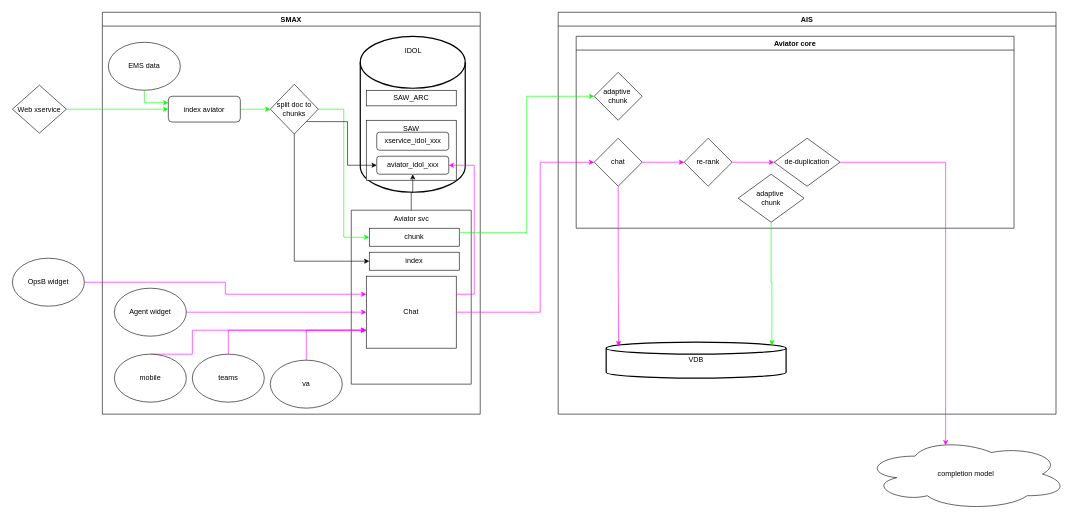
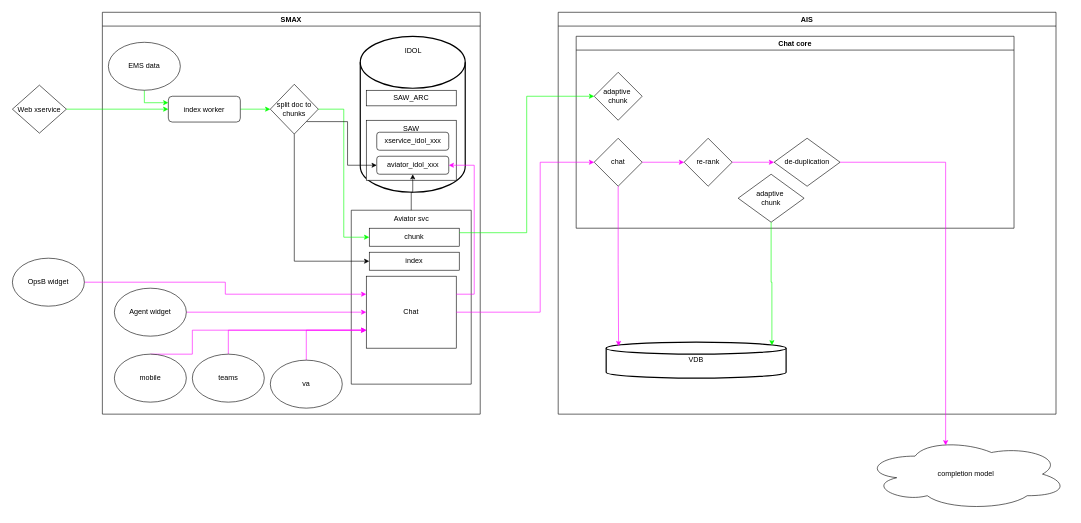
  <mxCell id="0" />
  <mxCell id="1" parent="0" />
  <mxCell id="2" value="SMAX" style="swimlane;whiteSpace=wrap;html=1;" parent="1" vertex="1"><mxGeometry x="170" width="630" height="670" as="geometry" y="20"><mxRectangle x="290" width="70" height="30" as="alternateBounds" /></mxGeometry></mxCell>
  <mxCell id="3" style="edgeStyle=orthogonalEdgeStyle;rounded=0;orthogonalLoop=1;jettySize=auto;html=1;exitX=1;exitY=0.5;exitDx=0;exitDy=0;entryX=0;entryY=0.5;entryDx=0;entryDy=0;fillColor=#d5e8d4;strokeColor=#00ff00;" edge="1" parent="2" source="4" target="31"><mxGeometry relative="1" as="geometry" /></mxCell>
- <mxCell id="4" value="index aviator" style="rounded=1;whiteSpace=wrap;html=1;" parent="2" vertex="1"><mxGeometry x="110" y="140" width="120" height="43" as="geometry" /></mxCell>
+ <mxCell id="4" value="index worker" style="rounded=1;whiteSpace=wrap;html=1;" parent="2" vertex="1"><mxGeometry x="110" y="140" width="120" height="43" as="geometry" /></mxCell>
  <mxCell id="5" style="edgeStyle=orthogonalEdgeStyle;rounded=0;orthogonalLoop=1;jettySize=auto;html=1;exitX=1;exitY=0.5;exitDx=0;exitDy=0;entryX=0;entryY=0.5;entryDx=0;entryDy=0;strokeColor=#FF00FF;" parent="2" source="6" target="12" edge="1"><mxGeometry relative="1" as="geometry" /></mxCell>
  <mxCell id="6" value="Agent widget" style="ellipse;whiteSpace=wrap;html=1;" parent="2" vertex="1"><mxGeometry x="20" y="460" width="120" height="80" as="geometry" /></mxCell>
  <mxCell id="7" style="edgeStyle=orthogonalEdgeStyle;rounded=0;orthogonalLoop=1;jettySize=auto;html=1;exitX=0.5;exitY=1;exitDx=0;exitDy=0;entryX=0;entryY=0.25;entryDx=0;entryDy=0;fillColor=#CC0066;strokeColor=#00FF00;" parent="2" source="8" target="4" edge="1"><mxGeometry relative="1" as="geometry" /></mxCell>
  <mxCell id="8" value="EMS data" style="ellipse;whiteSpace=wrap;html=1;" parent="2" vertex="1"><mxGeometry x="10" y="50" width="120" height="80" as="geometry" /></mxCell>
  <mxCell id="9" value="" style="swimlane;startSize=0;" parent="2" vertex="1"><mxGeometry x="415" y="330" width="200" height="290" as="geometry"><mxRectangle x="680" y="190" width="50" height="40" as="alternateBounds" /></mxGeometry></mxCell>
  <mxCell id="10" value="Aviator svc" style="text;html=1;align=center;verticalAlign=middle;resizable=0;points=[];autosize=1;strokeColor=none;fillColor=none;" parent="9" vertex="1"><mxGeometry x="60" width="80" height="30" as="geometry" /></mxCell>
  <mxCell id="11" value="chunk" style="whiteSpace=wrap;html=1;" parent="9" vertex="1"><mxGeometry x="30" y="30" width="150" height="30" as="geometry" /></mxCell>
  <mxCell id="12" value="Chat" style="rounded=0;whiteSpace=wrap;html=1;" parent="9" vertex="1"><mxGeometry x="25" y="110" width="150" height="120" as="geometry" /></mxCell>
  <mxCell id="13" value="index" style="whiteSpace=wrap;html=1;" vertex="1" parent="9"><mxGeometry x="30" y="70" width="150" height="30" as="geometry" /></mxCell>
  <mxCell id="14" value="" style="strokeWidth=2;html=1;shape=mxgraph.flowchart.database;whiteSpace=wrap;" parent="2" vertex="1"><mxGeometry x="430" y="40" width="175" height="260" as="geometry" /></mxCell>
  <mxCell id="15" value="IDOL" style="text;html=1;align=center;verticalAlign=middle;resizable=0;points=[];autosize=1;strokeColor=none;fillColor=none;" parent="2" vertex="1"><mxGeometry x="492.5" y="50" width="50" height="30" as="geometry" /></mxCell>
  <mxCell id="16" value="SAW_ARC" style="whiteSpace=wrap;html=1;" parent="2" vertex="1"><mxGeometry x="440" y="130" width="150" height="26" as="geometry" /></mxCell>
  <mxCell id="17" value="SAW" style="whiteSpace=wrap;html=1;verticalAlign=top;" parent="2" vertex="1"><mxGeometry x="440" y="180" width="150" height="100" as="geometry" /></mxCell>
  <mxCell id="18" value="aviator_idol_xxx" style="rounded=1;whiteSpace=wrap;html=1;" parent="2" vertex="1"><mxGeometry x="457.5" y="240" width="120" height="30" as="geometry" /></mxCell>
  <mxCell id="19" value="xservice_idol_xxx" style="rounded=1;whiteSpace=wrap;html=1;" parent="2" vertex="1"><mxGeometry x="457.5" y="200" width="120" height="30" as="geometry" /></mxCell>
  <mxCell id="20" style="edgeStyle=orthogonalEdgeStyle;rounded=0;orthogonalLoop=1;jettySize=auto;html=1;exitX=1;exitY=0.5;exitDx=0;exitDy=0;fillColor=#CC0066;strokeColor=#00FF00;entryX=0;entryY=0.5;entryDx=0;entryDy=0;" parent="2" source="31" target="11" edge="1"><mxGeometry relative="1" as="geometry"><mxPoint x="360" y="450" as="targetPoint" /></mxGeometry></mxCell>
  <mxCell id="21" style="edgeStyle=orthogonalEdgeStyle;rounded=0;orthogonalLoop=1;jettySize=auto;html=1;exitX=0.5;exitY=0;exitDx=0;exitDy=0;entryX=0;entryY=0.75;entryDx=0;entryDy=0;strokeColor=#FF00FF;" parent="2" source="22" target="12" edge="1"><mxGeometry relative="1" as="geometry"><Array as="points"><mxPoint x="150" y="570" /><mxPoint x="150" y="530" /></Array></mxGeometry></mxCell>
  <mxCell id="22" value="mobile" style="ellipse;whiteSpace=wrap;html=1;" parent="2" vertex="1"><mxGeometry x="20" y="570" width="120" height="80" as="geometry" /></mxCell>
  <mxCell id="23" style="edgeStyle=orthogonalEdgeStyle;rounded=0;orthogonalLoop=1;jettySize=auto;html=1;exitX=0.5;exitY=0;exitDx=0;exitDy=0;entryX=0;entryY=0.75;entryDx=0;entryDy=0;strokeColor=#FF00FF;" parent="2" source="24" target="12" edge="1"><mxGeometry relative="1" as="geometry" /></mxCell>
  <mxCell id="24" value="teams" style="ellipse;whiteSpace=wrap;html=1;" parent="2" vertex="1"><mxGeometry x="150" y="570" width="120" height="80" as="geometry" /></mxCell>
  <mxCell id="25" style="edgeStyle=orthogonalEdgeStyle;rounded=0;orthogonalLoop=1;jettySize=auto;html=1;exitX=0.5;exitY=0;exitDx=0;exitDy=0;entryX=0;entryY=0.75;entryDx=0;entryDy=0;strokeColor=#FF00FF;" parent="2" source="26" target="12" edge="1"><mxGeometry relative="1" as="geometry" /></mxCell>
  <mxCell id="26" value="va" style="ellipse;whiteSpace=wrap;html=1;" parent="2" vertex="1"><mxGeometry x="280" y="580" width="120" height="80" as="geometry" /></mxCell>
  <mxCell id="27" style="edgeStyle=orthogonalEdgeStyle;rounded=0;orthogonalLoop=1;jettySize=auto;html=1;exitX=1;exitY=0.25;exitDx=0;exitDy=0;entryX=1;entryY=0.5;entryDx=0;entryDy=0;strokeColor=#FF00FF;" parent="2" source="12" target="18" edge="1"><mxGeometry relative="1" as="geometry"><Array as="points"><mxPoint x="620" y="470" /><mxPoint x="620" y="255" /></Array></mxGeometry></mxCell>
  <mxCell id="28" value="" style="edgeStyle=orthogonalEdgeStyle;rounded=0;orthogonalLoop=1;jettySize=auto;html=1;" edge="1" parent="2" source="10" target="18"><mxGeometry relative="1" as="geometry" /></mxCell>
  <mxCell id="29" style="edgeStyle=orthogonalEdgeStyle;rounded=0;orthogonalLoop=1;jettySize=auto;html=1;exitX=0.5;exitY=1;exitDx=0;exitDy=0;entryX=0;entryY=0.5;entryDx=0;entryDy=0;" edge="1" parent="2" source="31" target="13"><mxGeometry relative="1" as="geometry" /></mxCell>
  <mxCell id="30" style="edgeStyle=orthogonalEdgeStyle;rounded=0;orthogonalLoop=1;jettySize=auto;html=1;exitX=1;exitY=1;exitDx=0;exitDy=0;entryX=0;entryY=0.5;entryDx=0;entryDy=0;" edge="1" parent="2" source="31" target="18"><mxGeometry relative="1" as="geometry" /></mxCell>
  <mxCell id="31" value="split doc to chunks" style="rhombus;whiteSpace=wrap;html=1;" parent="2" vertex="1"><mxGeometry x="280" y="120" width="80" height="83" as="geometry" /></mxCell>
  <mxCell id="32" value="AIS" style="swimlane;whiteSpace=wrap;html=1;" parent="1" vertex="1"><mxGeometry x="930" width="830" height="670" as="geometry" y="20" /></mxCell>
- <mxCell id="33" value="Aviator core" style="swimlane;whiteSpace=wrap;html=1;" parent="32" vertex="1"><mxGeometry x="30" y="40" width="730" height="320" as="geometry" /></mxCell>
+ <mxCell id="33" value="Chat core" style="swimlane;whiteSpace=wrap;html=1;" parent="32" vertex="1"><mxGeometry x="30" y="40" width="730" height="320" as="geometry" /></mxCell>
  <mxCell id="34" value="adaptive&amp;nbsp;&lt;div&gt;chunk&lt;/div&gt;" style="rhombus;whiteSpace=wrap;html=1;" parent="33" vertex="1"><mxGeometry x="30" y="60" width="80" height="80" as="geometry" /></mxCell>
  <mxCell id="35" value="adaptive&amp;nbsp;&lt;div&gt;chunk&lt;/div&gt;" style="rhombus;whiteSpace=wrap;html=1;" parent="33" vertex="1"><mxGeometry x="270" y="230" width="110" height="80" as="geometry" /></mxCell>
  <mxCell id="36" style="edgeStyle=orthogonalEdgeStyle;rounded=0;orthogonalLoop=1;jettySize=auto;html=1;exitX=1;exitY=0.5;exitDx=0;exitDy=0;entryX=0;entryY=0.5;entryDx=0;entryDy=0;strokeColor=#FF00FF;" parent="33" source="37" target="39" edge="1"><mxGeometry relative="1" as="geometry" /></mxCell>
  <mxCell id="37" value="chat" style="rhombus;whiteSpace=wrap;html=1;" parent="33" vertex="1"><mxGeometry x="30" y="170" width="80" height="80" as="geometry" /></mxCell>
  <mxCell id="38" style="edgeStyle=orthogonalEdgeStyle;rounded=0;orthogonalLoop=1;jettySize=auto;html=1;exitX=1;exitY=0.5;exitDx=0;exitDy=0;entryX=0;entryY=0.5;entryDx=0;entryDy=0;strokeColor=#FF00FF;" parent="33" source="39" target="40" edge="1"><mxGeometry relative="1" as="geometry" /></mxCell>
  <mxCell id="39" value="re-rank" style="rhombus;whiteSpace=wrap;html=1;" parent="33" vertex="1"><mxGeometry x="180" y="170" width="80" height="80" as="geometry" /></mxCell>
  <mxCell id="40" value="de-duplication" style="rhombus;whiteSpace=wrap;html=1;" parent="33" vertex="1"><mxGeometry x="330" y="170" width="110" height="80" as="geometry" /></mxCell>
  <mxCell id="41" value="VDB" style="strokeWidth=2;html=1;shape=mxgraph.flowchart.database;whiteSpace=wrap;" parent="32" vertex="1"><mxGeometry x="80" y="550" width="300" height="60" as="geometry" /></mxCell>
  <mxCell id="42" style="edgeStyle=orthogonalEdgeStyle;rounded=0;orthogonalLoop=1;jettySize=auto;html=1;exitX=0.5;exitY=1;exitDx=0;exitDy=0;entryX=0.921;entryY=0.089;entryDx=0;entryDy=0;entryPerimeter=0;fillColor=#CC0066;strokeColor=#00FF00;" parent="32" source="35" target="41" edge="1"><mxGeometry relative="1" as="geometry" /></mxCell>
  <mxCell id="43" style="edgeStyle=orthogonalEdgeStyle;rounded=0;orthogonalLoop=1;jettySize=auto;html=1;exitX=0.5;exitY=1;exitDx=0;exitDy=0;entryX=0.069;entryY=0.111;entryDx=0;entryDy=0;entryPerimeter=0;strokeColor=#FF00FF;" parent="32" source="37" target="41" edge="1"><mxGeometry relative="1" as="geometry" /></mxCell>
  <mxCell id="44" style="edgeStyle=orthogonalEdgeStyle;rounded=0;orthogonalLoop=1;jettySize=auto;html=1;exitX=1;exitY=0.5;exitDx=0;exitDy=0;entryX=0;entryY=0.25;entryDx=0;entryDy=0;strokeColor=#FF00FF;" parent="1" source="45" target="12" edge="1"><mxGeometry relative="1" as="geometry" /></mxCell>
  <mxCell id="45" value="OpsB widget" style="ellipse;whiteSpace=wrap;html=1;" parent="1" vertex="1"><mxGeometry x="20" y="430" width="120" height="80" as="geometry" /></mxCell>
  <mxCell id="46" style="edgeStyle=orthogonalEdgeStyle;rounded=0;orthogonalLoop=1;jettySize=auto;html=1;exitX=1;exitY=0.5;exitDx=0;exitDy=0;entryX=0;entryY=0.5;entryDx=0;entryDy=0;fillColor=#CC0066;strokeColor=#00FF00;" parent="1" source="47" target="4" edge="1"><mxGeometry relative="1" as="geometry" /></mxCell>
  <mxCell id="47" value="Web xservice" style="rhombus;whiteSpace=wrap;html=1;" parent="1" vertex="1"><mxGeometry x="20" y="141.5" width="90" height="80" as="geometry" /></mxCell>
  <mxCell id="48" style="edgeStyle=orthogonalEdgeStyle;rounded=0;orthogonalLoop=1;jettySize=auto;html=1;exitX=1;exitY=0.25;exitDx=0;exitDy=0;entryX=0;entryY=0.5;entryDx=0;entryDy=0;fillColor=#CC0066;strokeColor=#00FF00;" parent="1" source="11" target="34" edge="1"><mxGeometry relative="1" as="geometry" /></mxCell>
  <mxCell id="49" style="edgeStyle=orthogonalEdgeStyle;rounded=0;orthogonalLoop=1;jettySize=auto;html=1;exitX=1;exitY=0.5;exitDx=0;exitDy=0;entryX=0;entryY=0.5;entryDx=0;entryDy=0;strokeColor=#FF00FF;" parent="1" source="12" target="37" edge="1"><mxGeometry relative="1" as="geometry"><Array as="points"><mxPoint x="900" y="520" /><mxPoint x="900" y="270" /></Array></mxGeometry></mxCell>
  <mxCell id="50" value="completion model" style="ellipse;shape=cloud;whiteSpace=wrap;html=1;" parent="1" vertex="1"><mxGeometry x="1440" y="730" width="340" height="120" as="geometry" /></mxCell>
  <mxCell id="51" style="edgeStyle=orthogonalEdgeStyle;rounded=0;orthogonalLoop=1;jettySize=auto;html=1;exitX=1;exitY=0.5;exitDx=0;exitDy=0;entryX=0.4;entryY=0.1;entryDx=0;entryDy=0;entryPerimeter=0;strokeColor=#FF00FF;" parent="1" source="40" target="50" edge="1"><mxGeometry relative="1" as="geometry" /></mxCell>
